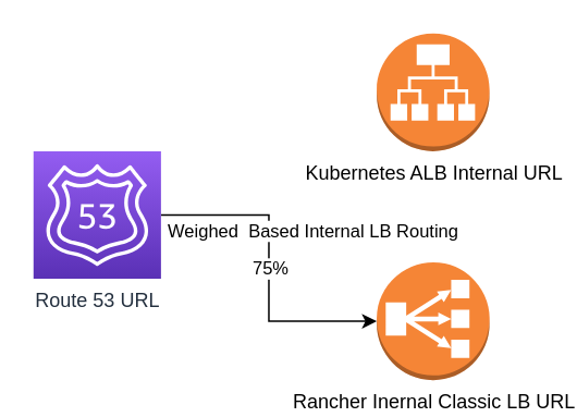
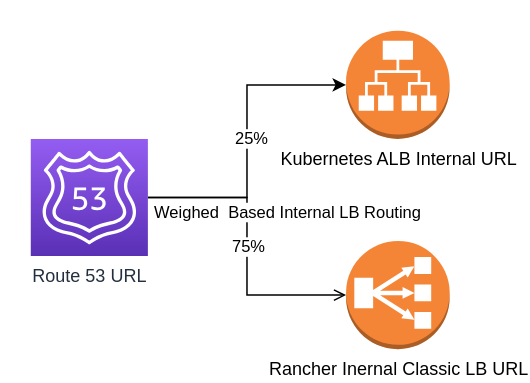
  <mxCell id="0" />
  <mxCell id="1" parent="0" />
- <mxCell id="4" style="edgeStyle=orthogonalEdgeStyle;rounded=0;orthogonalLoop=1;jettySize=auto;html=1;" edge="1" parent="1" source="7" target="8"><mxGeometry relative="1" as="geometry" /></mxCell>
+ <mxCell id="2" style="edgeStyle=orthogonalEdgeStyle;rounded=0;orthogonalLoop=1;jettySize=auto;html=1;" edge="1" parent="1" source="7" target="9"><mxGeometry relative="1" as="geometry" /></mxCell>
+ <mxCell id="3" value="25%" style="edgeLabel;html=1;align=center;verticalAlign=middle;resizable=0;points=[];" vertex="1" connectable="0" parent="2"><mxGeometry x="0.024" y="-2" relative="1" as="geometry"><mxPoint as="offset" /></mxGeometry></mxCell>
+ <mxCell id="4" style="edgeStyle=orthogonalEdgeStyle;rounded=0;orthogonalLoop=1;jettySize=auto;html=1;endArrow=open;" edge="1" parent="1" source="7" target="8"><mxGeometry relative="1" as="geometry" /></mxCell>
  <mxCell id="5" value="Weighed&amp;nbsp; Based Internal LB Routing" style="edgeLabel;html=1;align=center;verticalAlign=middle;resizable=0;points=[];" vertex="1" connectable="0" parent="4"><mxGeometry x="-0.533" relative="1" as="geometry"><mxPoint x="46" y="9" as="offset" /></mxGeometry></mxCell>
  <mxCell id="6" value="75%" style="edgeLabel;html=1;align=center;verticalAlign=middle;resizable=0;points=[];" vertex="1" connectable="0" parent="4"><mxGeometry x="-0.005" relative="1" as="geometry"><mxPoint as="offset" /></mxGeometry></mxCell>
  <mxCell id="7" value="Route 53 URL" style="outlineConnect=0;fontColor=#232F3E;gradientColor=#945DF2;gradientDirection=north;fillColor=#5A30B5;strokeColor=#ffffff;dashed=0;verticalLabelPosition=bottom;verticalAlign=top;align=center;html=1;fontSize=12;fontStyle=0;aspect=fixed;shape=mxgraph.aws4.resourceIcon;resIcon=mxgraph.aws4.route_53;" vertex="1" parent="1"><mxGeometry x="20" y="92" width="78" height="78" as="geometry" /></mxCell>
  <mxCell id="8" value="Rancher Inernal Classic LB URL" style="outlineConnect=0;dashed=0;verticalLabelPosition=bottom;verticalAlign=top;align=center;html=1;shape=mxgraph.aws3.classic_load_balancer;fillColor=#F58536;gradientColor=none;" vertex="1" parent="1"><mxGeometry x="230" y="160" width="69" height="72" as="geometry" /></mxCell>
  <mxCell id="9" value="Kubernetes ALB Internal URL" style="outlineConnect=0;dashed=0;verticalLabelPosition=bottom;verticalAlign=top;align=center;html=1;shape=mxgraph.aws3.application_load_balancer;fillColor=#F58536;gradientColor=none;" vertex="1" parent="1"><mxGeometry x="230" y="20" width="69" height="72" as="geometry" /></mxCell>
